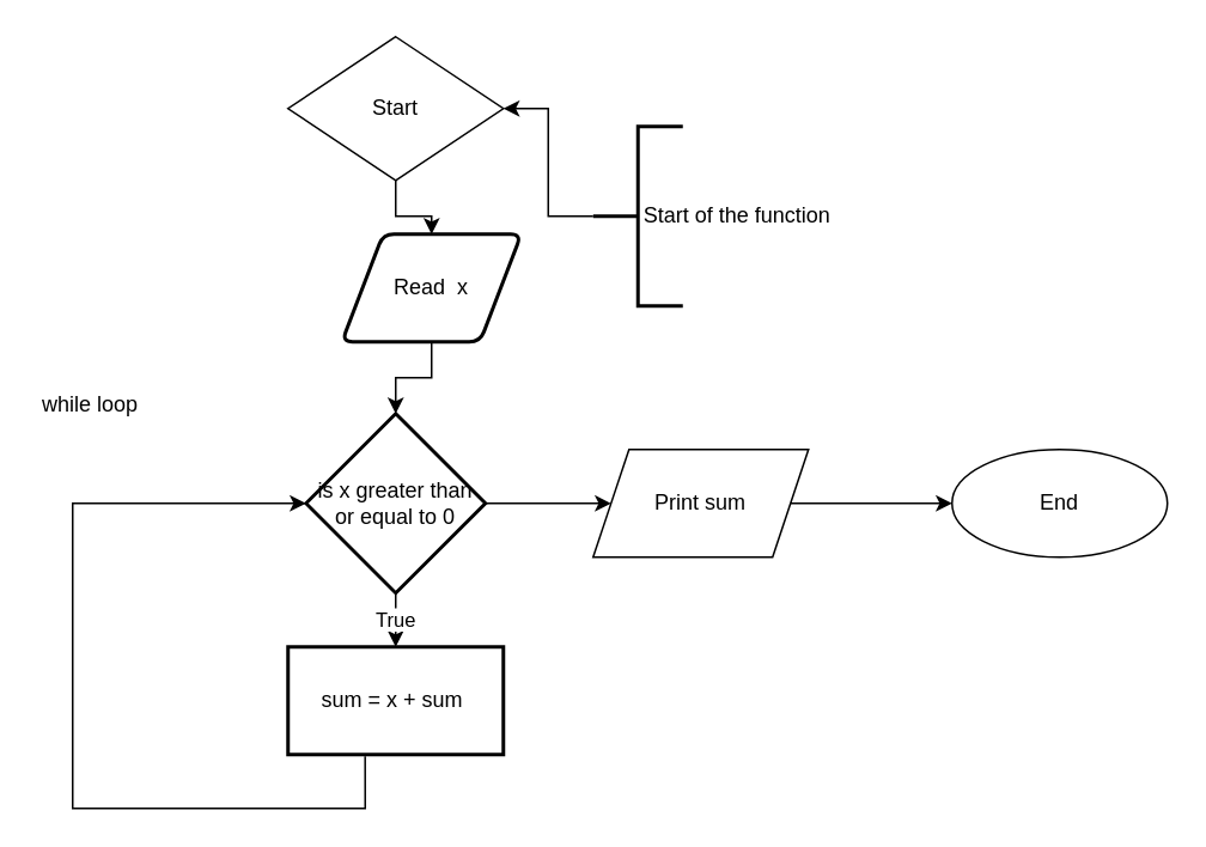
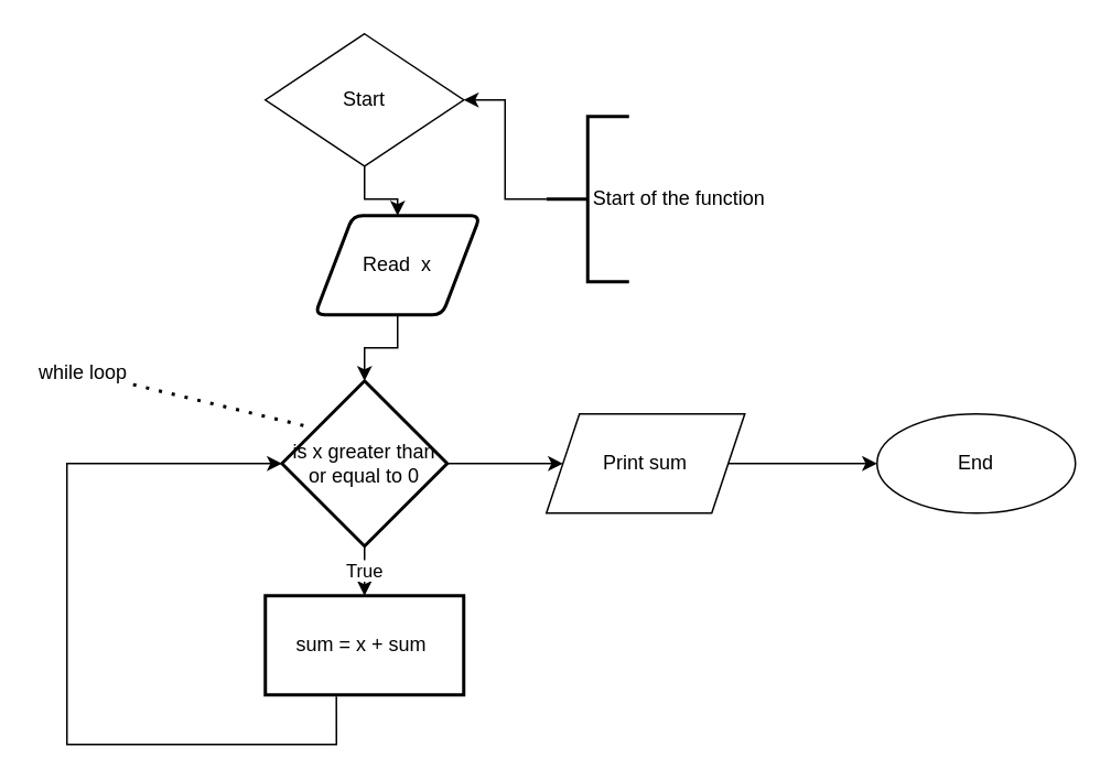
  <mxCell id="0" />
  <mxCell id="1" parent="0" />
  <mxCell id="2" value="" style="edgeStyle=orthogonalEdgeStyle;rounded=0;orthogonalLoop=1;jettySize=auto;html=1;" edge="1" parent="1" source="3" target="5"><mxGeometry relative="1" as="geometry" /></mxCell>
  <mxCell id="3" value="Start" style="rhombus;whiteSpace=wrap;html=1;" vertex="1" parent="1"><mxGeometry x="160" y="20" width="120" height="80" as="geometry" /></mxCell>
  <mxCell id="4" value="" style="edgeStyle=orthogonalEdgeStyle;rounded=0;orthogonalLoop=1;jettySize=auto;html=1;" edge="1" parent="1" source="5" target="7"><mxGeometry relative="1" as="geometry" /></mxCell>
  <mxCell id="5" value="Read&amp;nbsp; x" style="shape=parallelogram;html=1;strokeWidth=2;perimeter=parallelogramPerimeter;whiteSpace=wrap;rounded=1;arcSize=12;size=0.23;" vertex="1" parent="1"><mxGeometry x="190" y="130" width="100" height="60" as="geometry" /></mxCell>
  <mxCell id="6" value="" style="edgeStyle=orthogonalEdgeStyle;rounded=0;orthogonalLoop=1;jettySize=auto;html=1;" edge="1" parent="1" source="7"><mxGeometry relative="1" as="geometry"><mxPoint x="340" y="280" as="targetPoint" /></mxGeometry></mxCell>
  <mxCell id="7" value="is x greater than or equal to 0" style="strokeWidth=2;html=1;shape=mxgraph.flowchart.decision;whiteSpace=wrap;" vertex="1" parent="1"><mxGeometry x="170" y="230" width="100" height="100" as="geometry" /></mxCell>
  <mxCell id="8" value="sum = x + sum&amp;nbsp;" style="whiteSpace=wrap;html=1;strokeWidth=2;" vertex="1" parent="1"><mxGeometry x="160" y="360" width="120" height="60" as="geometry" /></mxCell>
  <mxCell id="9" value="True" style="endArrow=classic;html=1;rounded=0;entryX=0.5;entryY=0;entryDx=0;entryDy=0;" edge="1" parent="1" target="8"><mxGeometry width="50" height="50" relative="1" as="geometry"><mxPoint x="220" y="330" as="sourcePoint" /><mxPoint x="270" y="220" as="targetPoint" /></mxGeometry></mxCell>
  <mxCell id="10" value="" style="edgeStyle=orthogonalEdgeStyle;rounded=0;orthogonalLoop=1;jettySize=auto;html=1;" edge="1" parent="1" source="11" target="12"><mxGeometry relative="1" as="geometry" /></mxCell>
  <mxCell id="11" value="Print sum" style="shape=parallelogram;perimeter=parallelogramPerimeter;whiteSpace=wrap;html=1;fixedSize=1;" vertex="1" parent="1"><mxGeometry x="330" y="250" width="120" height="60" as="geometry" /></mxCell>
  <mxCell id="12" value="End" style="ellipse;whiteSpace=wrap;html=1;" vertex="1" parent="1"><mxGeometry x="530" y="250" width="120" height="60" as="geometry" /></mxCell>
  <mxCell id="13" value="" style="endArrow=classic;html=1;rounded=0;exitX=0.358;exitY=1.017;exitDx=0;exitDy=0;exitPerimeter=0;entryX=0;entryY=0.5;entryDx=0;entryDy=0;entryPerimeter=0;" edge="1" parent="1" source="8" target="7"><mxGeometry width="50" height="50" relative="1" as="geometry"><mxPoint x="220" y="270" as="sourcePoint" /><mxPoint x="40" y="270" as="targetPoint" /><Array as="points"><mxPoint x="203" y="450" /><mxPoint x="40" y="450" /><mxPoint x="40" y="280" /></Array></mxGeometry></mxCell>
  <mxCell id="14" value="while loop" style="text;html=1;strokeColor=none;fillColor=none;align=center;verticalAlign=middle;whiteSpace=wrap;rounded=0;" vertex="1" parent="1"><mxGeometry x="20" y="210" width="60" height="30" as="geometry" /></mxCell>
+ <mxCell id="15" value="" style="endArrow=none;dashed=1;html=1;dashPattern=1 3;strokeWidth=2;rounded=0;entryX=0.17;entryY=0.28;entryDx=0;entryDy=0;entryPerimeter=0;" edge="1" parent="1" source="14" target="7"><mxGeometry width="50" height="50" relative="1" as="geometry"><mxPoint x="220" y="270" as="sourcePoint" /><mxPoint x="270" y="220" as="targetPoint" /></mxGeometry></mxCell>
  <mxCell id="16" style="edgeStyle=orthogonalEdgeStyle;rounded=0;orthogonalLoop=1;jettySize=auto;html=1;entryX=1;entryY=0.5;entryDx=0;entryDy=0;" edge="1" parent="1" source="17" target="3"><mxGeometry relative="1" as="geometry" /></mxCell>
  <mxCell id="17" value="" style="strokeWidth=2;html=1;shape=mxgraph.flowchart.annotation_2;align=left;labelPosition=right;pointerEvents=1;" vertex="1" parent="1"><mxGeometry x="330" y="70" width="50" height="100" as="geometry" /></mxCell>
  <mxCell id="18" value="Start of the function" style="text;html=1;align=center;verticalAlign=middle;resizable=0;points=[];autosize=1;strokeColor=none;fillColor=none;" vertex="1" parent="1"><mxGeometry x="350" y="110" width="120" height="20" as="geometry" /></mxCell>
